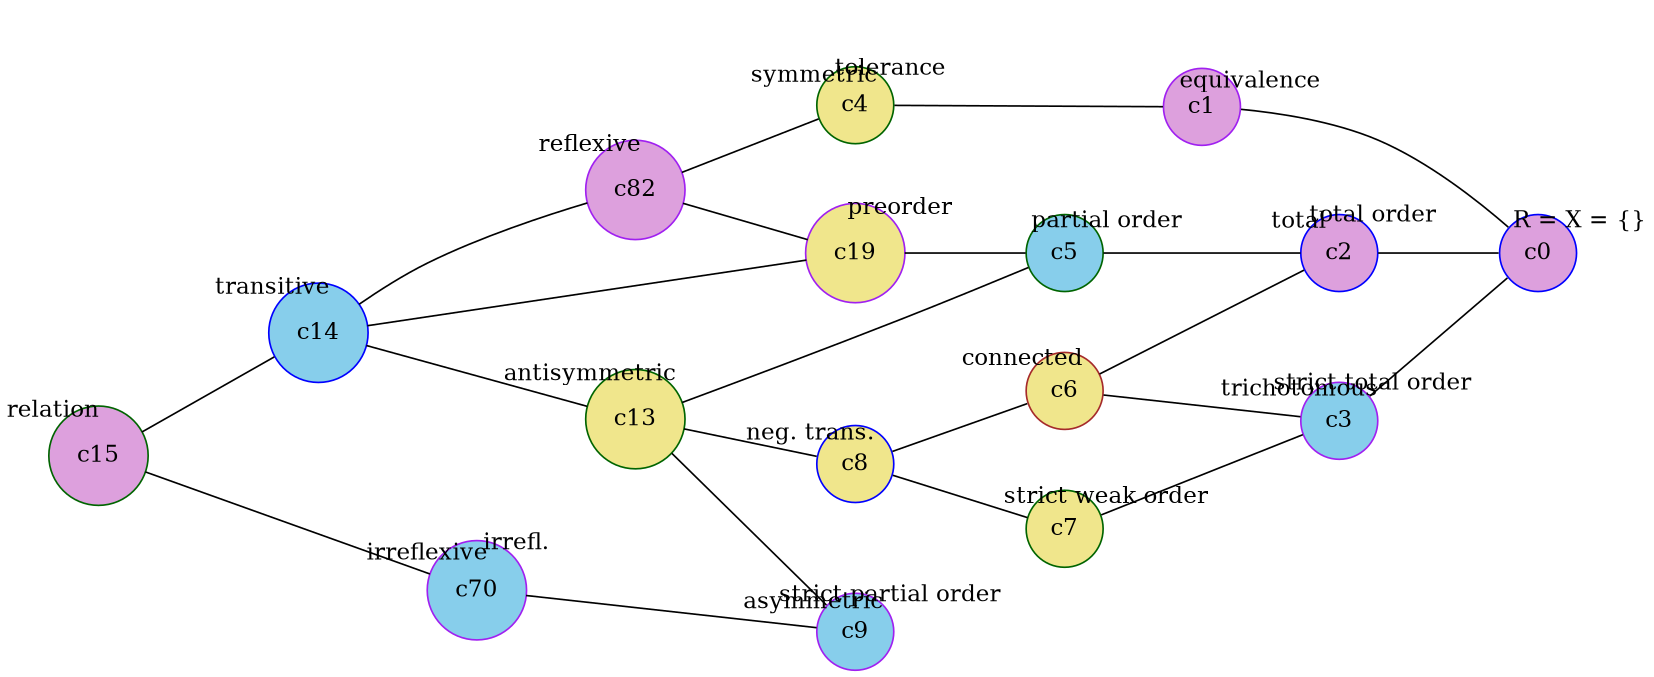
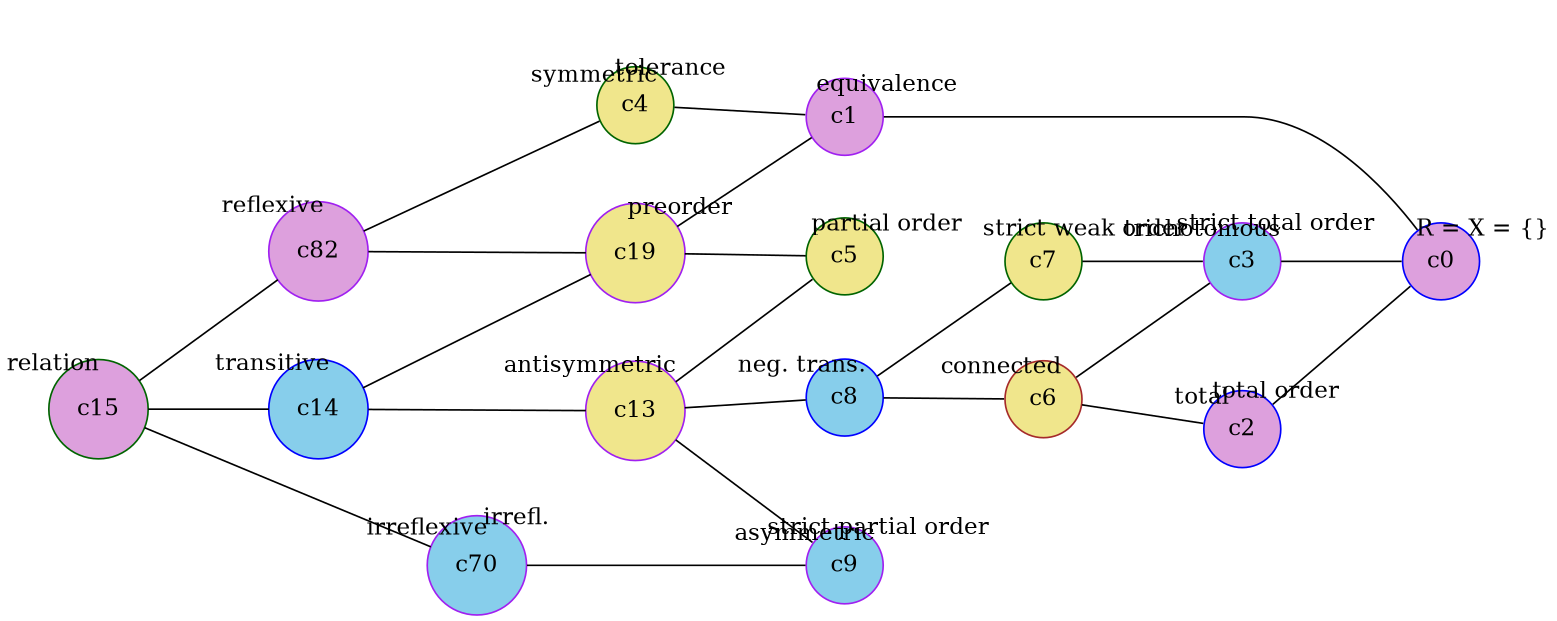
  digraph {
    rankdir=LR
    node [color=purple fillcolor=khaki shape=circle style=filled]
    edge [dir=none labeldistance=1.5 minlen=2]
    c0 [color=blue fillcolor=plum width=.25]
    c1 [fillcolor=plum width=.25]
    c2 [color=blue fillcolor=plum width=.25]
    c3 [fillcolor=skyblue width=.25]
    c4 [color=darkgreen width=.25]
-   c5 [color=darkgreen fillcolor=skyblue width=.25]
+   c5 [color=darkgreen width=.25]
    c6 [color=brown width=.25]
    c7 [color=darkgreen width=.25]
-   c8 [color=blue width=.25]
+   c8 [color=blue fillcolor=skyblue width=.25]
    c9 [fillcolor=skyblue width=.25]
    n11 [fillcolor=skyblue label=c70 width=.25]
    n12 [label=c19 width=.25]
    n13 [fillcolor=plum label=c82 width=.25]
-   c13 [color=darkgreen width=.25]
+   c13 [width=.25]
    c14 [color=blue fillcolor=skyblue width=.25]
    c15 [color=darkgreen fillcolor=plum width=.25]
    c0 -> c0 [color=transparent headlabel="R = X = {}" labelangle=270]
    c1 -> c0
    c1 -> c1 [color=transparent headlabel=equivalence labelangle=270]
    c2 -> c0
    c2 -> c2 [color=transparent headlabel="total order" labelangle=270]
    c2 -> c2 [color=transparent labelangle=90 taillabel=total]
    c3 -> c0
    c3 -> c3 [color=transparent headlabel="strict total order" labelangle=270]
    c3 -> c3 [color=transparent labelangle=90 taillabel=trichotomous]
    c4 -> c1
    c4 -> c4 [color=transparent headlabel=tolerance labelangle=270]
    c4 -> c4 [color=transparent labelangle=90 taillabel=symmetric]
-   c5 -> c2
    c5 -> c5 [color=transparent headlabel="partial order" labelangle=270]
    c6 -> c2
    c6 -> c3
    c6 -> c6 [color=transparent labelangle=90 taillabel=connected]
    c7 -> c3
    c7 -> c7 [color=transparent headlabel="strict weak order" labelangle=270]
    c8 -> c6
    c8 -> c7
    c8 -> c8 [color=transparent labelangle=90 taillabel="neg. trans."]
    c9 -> c9 [color=transparent headlabel="strict partial order" labelangle=270]
    c9 -> c9 [color=transparent labelangle=90 taillabel=asymmetric]
    n11 -> c9
    n11 -> n11 [color=transparent headlabel="irrefl." labelangle=270]
    n11 -> n11 [color=transparent labelangle=90 taillabel=irreflexive]
+   n12 -> c1
    n12 -> c5
    n12 -> n12 [color=transparent headlabel=preorder labelangle=270]
    n13 -> c4
    n13 -> n12
    n13 -> n13 [color=transparent labelangle=90 taillabel=reflexive]
    c13 -> c5
    c13 -> c8
    c13 -> c9
    c13 -> c13 [color=transparent labelangle=90 taillabel=antisymmetric]
    c14 -> n12
    c14 -> c13
    c14 -> c14 [color=transparent labelangle=90 taillabel=transitive]
    c15 -> n11
-   c14 -> n13
+   c15 -> n13
    c15 -> c14
    c15 -> c15 [color=transparent labelangle=90 taillabel=relation]
  }
